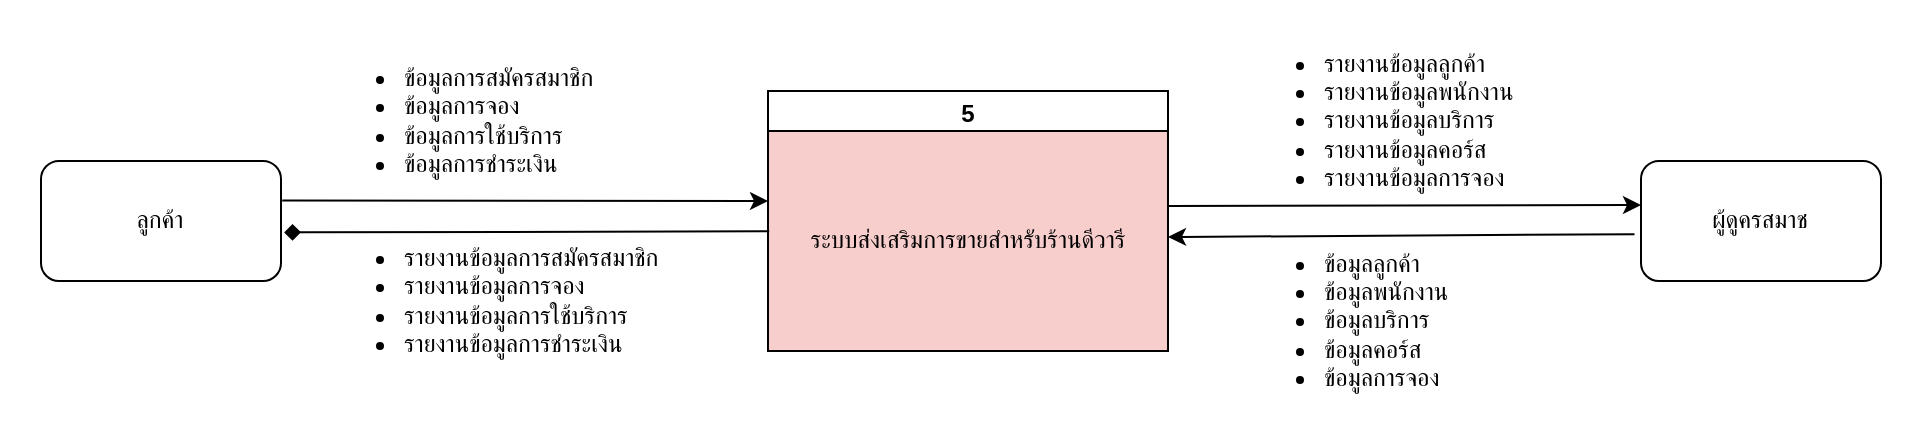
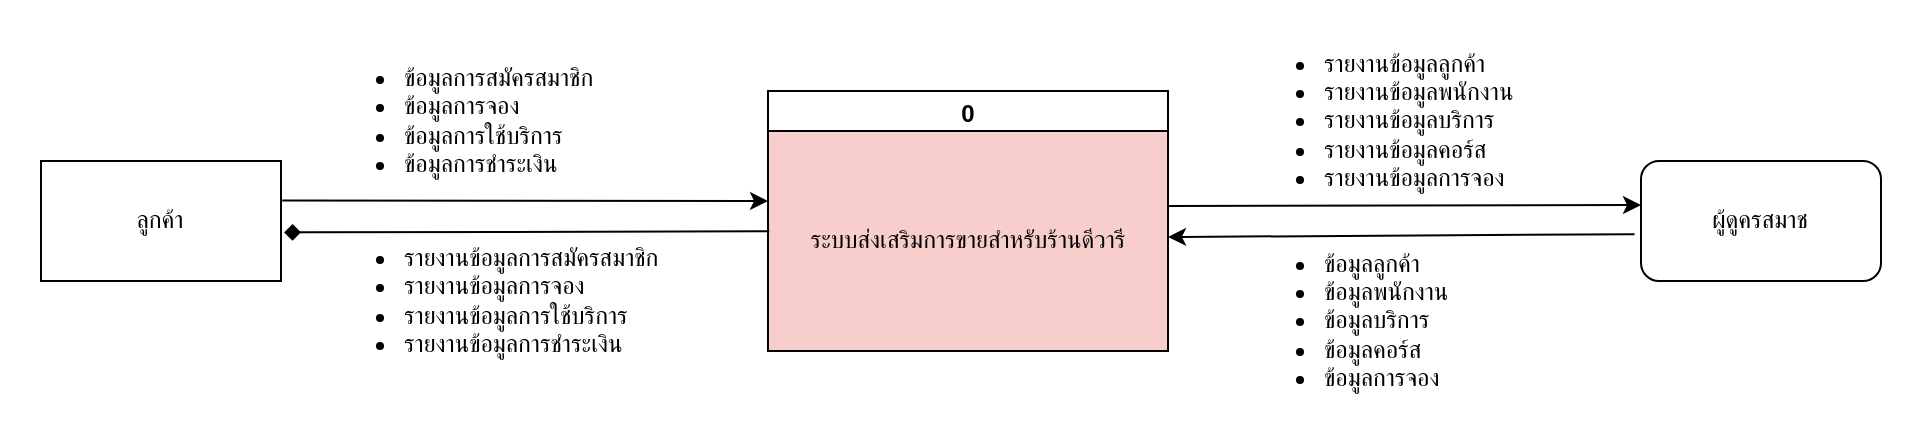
  <mxCell id="0" />
  <mxCell id="1" parent="0" />
- <mxCell id="2" value="ลูกค้า" style="rounded=1;whiteSpace=wrap;html=1;" vertex="1" parent="1"><mxGeometry x="20" y="80" width="120" height="60" as="geometry" /></mxCell>
+ <mxCell id="2" value="ลูกค้า" style="whiteSpace=wrap;html=1;rounded=0;" vertex="1" parent="1"><mxGeometry x="20" y="80" width="120" height="60" as="geometry" /></mxCell>
  <mxCell id="3" value="ผู้ดูครสมาช" style="rounded=1;whiteSpace=wrap;html=1;" vertex="1" parent="1"><mxGeometry x="820" y="80" width="120" height="60" as="geometry" /></mxCell>
- <mxCell id="4" value="5" style="swimlane;whiteSpace=wrap;html=1;startSize=23;" vertex="1" parent="1"><mxGeometry x="383.5" y="45" width="200" height="130" as="geometry" /></mxCell>
+ <mxCell id="4" value="0" style="swimlane;whiteSpace=wrap;html=1;startSize=23;" vertex="1" parent="1"><mxGeometry x="383.5" y="45" width="200" height="130" as="geometry" /></mxCell>
  <mxCell id="5" value="ระบบส่งเสริมการขายสำหรับร้านดีวารี" style="rounded=0;whiteSpace=wrap;html=1;fillColor=#f8cecc;" vertex="1" parent="4"><mxGeometry y="20" width="200" height="110" as="geometry" /></mxCell>
  <mxCell id="6" value="" style="endArrow=classic;html=1;rounded=0;entryX=0;entryY=0.25;entryDx=0;entryDy=0;exitX=1.005;exitY=0.329;exitDx=0;exitDy=0;exitPerimeter=0;" edge="1" parent="1" source="2"><mxGeometry width="50" height="50" relative="1" as="geometry"><mxPoint x="190" y="100.5" as="sourcePoint" /><mxPoint x="383.5" y="100" as="targetPoint" /></mxGeometry></mxCell>
  <mxCell id="7" value="" style="endArrow=diamond;html=1;rounded=0;exitX=0.003;exitY=0.456;exitDx=0;exitDy=0;exitPerimeter=0;entryX=1.013;entryY=0.595;entryDx=0;entryDy=0;entryPerimeter=0;" edge="1" parent="1" source="5" target="2"><mxGeometry width="50" height="50" relative="1" as="geometry"><mxPoint x="382.78" y="120" as="sourcePoint" /><mxPoint x="190" y="116" as="targetPoint" /></mxGeometry></mxCell>
  <mxCell id="8" value="" style="endArrow=classic;html=1;rounded=0;entryX=0;entryY=0.367;entryDx=0;entryDy=0;entryPerimeter=0;" edge="1" parent="1" target="3"><mxGeometry width="50" height="50" relative="1" as="geometry"><mxPoint x="583.5" y="102.5" as="sourcePoint" /><mxPoint x="777" y="102" as="targetPoint" /></mxGeometry></mxCell>
  <mxCell id="9" value="" style="endArrow=classic;html=1;rounded=0;exitX=-0.027;exitY=0.61;exitDx=0;exitDy=0;exitPerimeter=0;" edge="1" parent="1" source="3"><mxGeometry width="50" height="50" relative="1" as="geometry"><mxPoint x="777.5" y="117" as="sourcePoint" /><mxPoint x="583.5" y="118" as="targetPoint" /></mxGeometry></mxCell>
  <mxCell id="10" value="&lt;ul&gt;&lt;li&gt;ข้อมูลลูกค้า&lt;/li&gt;&lt;li&gt;ข้อมูลพนักงาน&lt;/li&gt;&lt;li&gt;ข้อมูลบริการ&lt;/li&gt;&lt;li&gt;ข้อมูลคอร์ส&lt;/li&gt;&lt;li&gt;ข้อมูลการจอง&lt;/li&gt;&lt;/ul&gt;" style="text;html=1;align=left;verticalAlign=middle;whiteSpace=wrap;rounded=0;" vertex="1" parent="1"><mxGeometry x="620" y="120" width="160" height="80" as="geometry" /></mxCell>
  <mxCell id="11" value="&lt;ul&gt;&lt;li&gt;รายงานข้อมูลลูกค้า&lt;/li&gt;&lt;li&gt;รายงานข้อมูลพนักงาน&lt;/li&gt;&lt;li&gt;รายงานข้อมูลบริการ&lt;/li&gt;&lt;li&gt;รายงานข้อมูลคอร์ส&lt;/li&gt;&lt;li&gt;รายงานข้อมูลการจอง&lt;/li&gt;&lt;/ul&gt;" style="text;html=1;align=left;verticalAlign=middle;whiteSpace=wrap;rounded=0;" vertex="1" parent="1"><mxGeometry x="620" y="20" width="160" height="80" as="geometry" /></mxCell>
  <mxCell id="12" value="&lt;ul&gt;&lt;li&gt;ข้อมูลการสมัครสมาชิก&lt;/li&gt;&lt;li&gt;ข้อมูลการจอง&lt;/li&gt;&lt;li&gt;ข้อมูลการใช้บริการ&lt;/li&gt;&lt;li&gt;ข้อมูลการชำระเงิน&lt;/li&gt;&lt;/ul&gt;" style="text;html=1;align=left;verticalAlign=middle;whiteSpace=wrap;rounded=0;" vertex="1" parent="1"><mxGeometry x="160" y="20" width="160" height="80" as="geometry" /></mxCell>
  <mxCell id="13" value="&lt;ul&gt;&lt;li&gt;รายงานข้อมูลการสมัครสมาชิก&lt;/li&gt;&lt;li&gt;รายงานข้อมูลการจอง&lt;/li&gt;&lt;li&gt;รายงานข้อมูลการใช้บริการ&lt;/li&gt;&lt;li&gt;รายงานข้อมูลการชำระเงิน&lt;/li&gt;&lt;/ul&gt;" style="text;html=1;align=left;verticalAlign=middle;whiteSpace=wrap;rounded=0;" vertex="1" parent="1"><mxGeometry x="160" y="110" width="190" height="80" as="geometry" /></mxCell>
